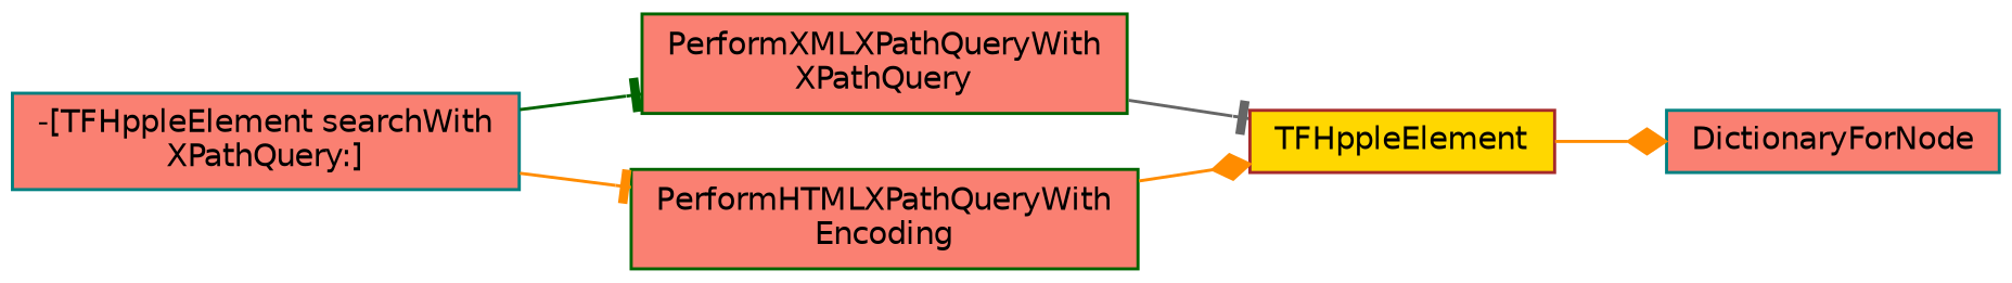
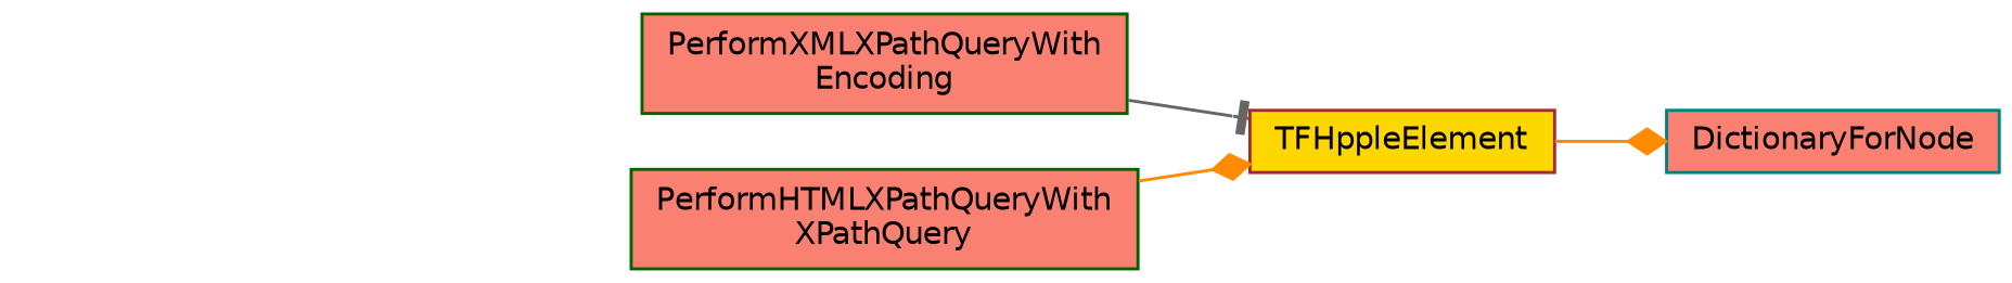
  digraph {
    rankdir=LR
    node [color=teal fillcolor=salmon fontname=Helvetica fontsize=10 shape=record style=filled]
    edge [arrowhead=tee color=darkorange fontname=Helvetica fontsize=10 labelfontname=Helvetica labelfontsize=10 style=solid]
-   n1 [fontcolor=black height=0.2 label="-[TFHppleElement searchWith\lXPathQuery:]" width=0.4]
-   n2 [color=darkgreen height=0.2 label="PerformXMLXPathQueryWith\lXPathQuery" width=0.4]
-   n3 [color=darkgreen height=0.2 label="PerformHTMLXPathQueryWith\lEncoding" width=0.4]
+   n2 [color=darkgreen height=0.2 label="PerformXMLXPathQueryWith\lEncoding" width=0.4]
+   n3 [color=darkgreen height=0.2 label="PerformHTMLXPathQueryWith\lXPathQuery" width=0.4]
    n4 [color=brown fillcolor=gold height=0.2 label=TFHppleElement width=0.4]
    n5 [height=0.2 label=DictionaryForNode width=0.4]
-   n1 -> n2 [color=darkgreen]
-   n1 -> n3
    n2 -> n4 [color=gray40]
    n3 -> n4 [arrowhead=diamond]
    n4 -> n5 [arrowhead=diamond]
  }
